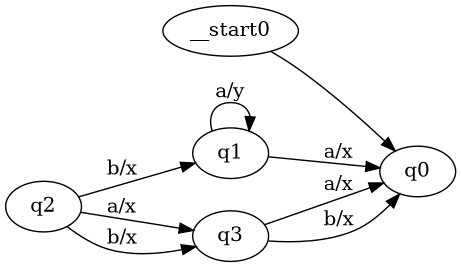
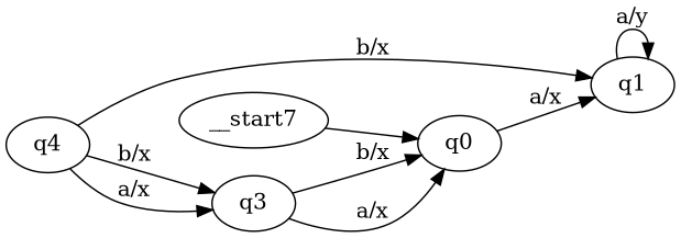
  digraph {
    rankdir=LR
-   __start0
+   __start0 [label=__start7]
    q0
    q1
    q3
-   q2
+   q2 [label=q4]
    __start0 -> q0
-   q1 -> q0 [label="a/x"]
+   q0 -> q1 [label="a/x"]
    q1 -> q1 [label="a/y"]
    q3 -> q0 [label="a/x"]
    q3 -> q0 [label="b/x"]
    q2 -> q1 [label="b/x"]
    q2 -> q3 [label="a/x"]
    q2 -> q3 [label="b/x"]
  }
